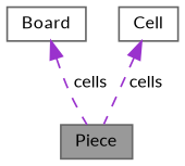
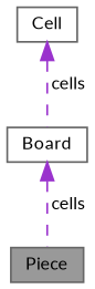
  digraph {
    fontname=Lato
    node [color=gray40 fillcolor=white fontname=Lato fontsize=10 shape=box style=filled]
    edge [color=darkorchid3 dir=back fontname=Lato fontsize=10 labelfontname=Helvetica labelfontsize=10 style=dashed]
    n1 [fillcolor=grey60 fontcolor=black height=0.2 label=Piece width=0.4]
    n2 [height=0.2 label=Board width=0.4]
    n3 [height=0.2 label=Cell width=0.4]
    n2 -> n1 [label=" cells"]
-   n3 -> n1 [label=" cells"]
+   n3 -> n2 [label=" cells"]
  }
